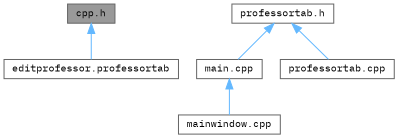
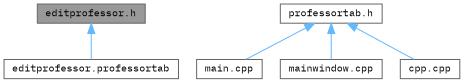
  digraph {
    fontname="IBM Plex Mono"
    node [color=grey40 fillcolor=white fontname="IBM Plex Mono" fontsize=10 shape=box style=filled]
    edge [color=steelblue1 dir=back fontname="IBM Plex Mono" fontsize=10 labelfontname=Helvetica labelfontsize=10 style=solid]
-   n1 [color=gray40 fillcolor=grey60 fontcolor=black height=0.2 label="cpp.h" width=0.4]
+   n1 [color=gray40 fillcolor=grey60 fontcolor=black height=0.2 label="editprofessor.h" width=0.4]
    n2 [height=0.2 label="editprofessor.professortab" width=0.4]
    n3 [height=0.2 label="professortab.h" width=0.4]
    n4 [height=0.2 label="main.cpp" width=0.4]
    n5 [height=0.2 label="mainwindow.cpp" width=0.4]
-   n6 [height=0.2 label="professortab.cpp" width=0.4]
+   n6 [height=0.2 label="cpp.cpp" width=0.4]
    n1 -> n2
    n3 -> n4
-   n4 -> n5
+   n3 -> n5
    n3 -> n6
  }
